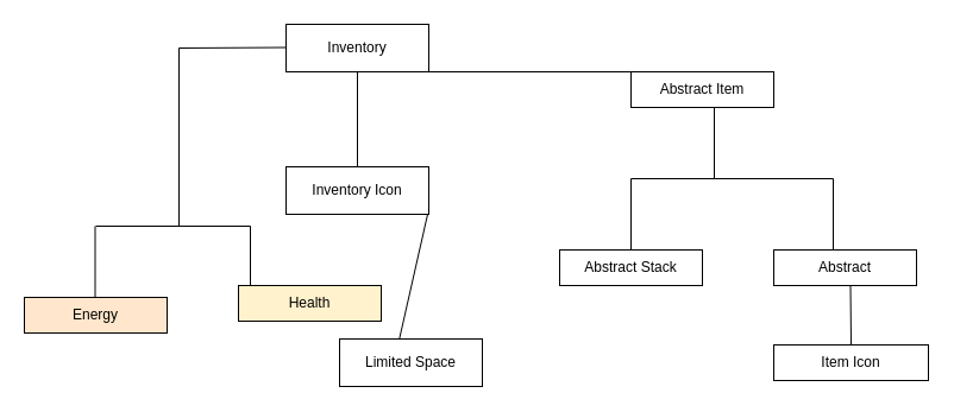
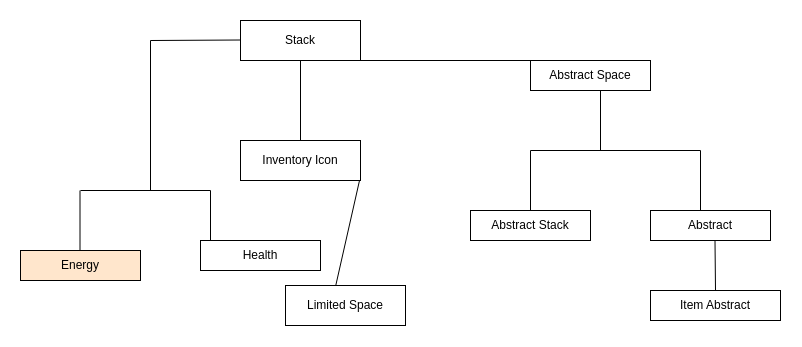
  <mxCell id="0" />
  <mxCell id="1" parent="0" />
- <mxCell id="2" value="Inventory" style="rounded=0;whiteSpace=wrap;html=1;" vertex="1" parent="1"><mxGeometry x="240" y="20" width="120" height="40" as="geometry" /></mxCell>
+ <mxCell id="2" value="Stack" style="rounded=0;whiteSpace=wrap;html=1;" vertex="1" parent="1"><mxGeometry x="240" y="20" width="120" height="40" as="geometry" /></mxCell>
  <mxCell id="3" value="Inventory Icon" style="rounded=0;whiteSpace=wrap;html=1;" vertex="1" parent="1"><mxGeometry x="240" y="140" width="120" height="40" as="geometry" /></mxCell>
- <mxCell id="4" value="Abstract Item" style="rounded=0;whiteSpace=wrap;html=1;" vertex="1" parent="1"><mxGeometry x="530" y="60" width="120" height="30" as="geometry" /></mxCell>
+ <mxCell id="4" value="Abstract Space" style="rounded=0;whiteSpace=wrap;html=1;" vertex="1" parent="1"><mxGeometry x="530" y="60" width="120" height="30" as="geometry" /></mxCell>
  <mxCell id="5" value="Abstract Stack" style="rounded=0;whiteSpace=wrap;html=1;" vertex="1" parent="1"><mxGeometry x="470" y="210" width="120" height="30" as="geometry" /></mxCell>
  <mxCell id="6" value="Abstract" style="rounded=0;whiteSpace=wrap;html=1;" vertex="1" parent="1"><mxGeometry x="650" y="210" width="120" height="30" as="geometry" /></mxCell>
  <mxCell id="7" value="" style="endArrow=none;html=1;rounded=0;entryX=0.5;entryY=1;entryDx=0;entryDy=0;" edge="1" parent="1" target="2"><mxGeometry width="50" height="50" relative="1" as="geometry"><mxPoint x="300" y="140" as="sourcePoint" /><mxPoint x="350" y="90" as="targetPoint" /></mxGeometry></mxCell>
  <mxCell id="8" value="" style="endArrow=none;html=1;rounded=0;entryX=0;entryY=0;entryDx=0;entryDy=0;" edge="1" parent="1" target="4"><mxGeometry width="50" height="50" relative="1" as="geometry"><mxPoint x="350" y="60" as="sourcePoint" /><mxPoint x="440" y="60" as="targetPoint" /></mxGeometry></mxCell>
  <mxCell id="9" value="" style="endArrow=none;html=1;rounded=0;" edge="1" parent="1"><mxGeometry width="50" height="50" relative="1" as="geometry"><mxPoint x="530" y="210" as="sourcePoint" /><mxPoint x="530" y="150" as="targetPoint" /></mxGeometry></mxCell>
  <mxCell id="10" value="" style="endArrow=none;html=1;rounded=0;" edge="1" parent="1"><mxGeometry width="50" height="50" relative="1" as="geometry"><mxPoint x="700" y="210" as="sourcePoint" /><mxPoint x="700" y="150" as="targetPoint" /></mxGeometry></mxCell>
  <mxCell id="11" value="" style="endArrow=none;html=1;rounded=0;" edge="1" parent="1"><mxGeometry width="50" height="50" relative="1" as="geometry"><mxPoint x="530" y="150" as="sourcePoint" /><mxPoint x="700" y="150" as="targetPoint" /></mxGeometry></mxCell>
  <mxCell id="12" value="" style="endArrow=none;html=1;rounded=0;" edge="1" parent="1"><mxGeometry width="50" height="50" relative="1" as="geometry"><mxPoint x="600" y="150" as="sourcePoint" /><mxPoint x="600" y="90" as="targetPoint" /></mxGeometry></mxCell>
  <mxCell id="13" value="Energy" style="rounded=0;whiteSpace=wrap;html=1;fillColor=#ffe6cc;" vertex="1" parent="1"><mxGeometry x="20" y="250" width="120" height="30" as="geometry" /></mxCell>
- <mxCell id="14" value="Health" style="rounded=0;whiteSpace=wrap;html=1;fillColor=#fff2cc;" vertex="1" parent="1"><mxGeometry x="200" y="240" width="120" height="30" as="geometry" /></mxCell>
+ <mxCell id="14" value="Health" style="rounded=0;whiteSpace=wrap;html=1;" vertex="1" parent="1"><mxGeometry x="200" y="240" width="120" height="30" as="geometry" /></mxCell>
  <mxCell id="15" value="" style="endArrow=none;html=1;rounded=0;" edge="1" parent="1"><mxGeometry width="50" height="50" relative="1" as="geometry"><mxPoint x="150" y="40" as="sourcePoint" /><mxPoint x="240" y="39.5" as="targetPoint" /></mxGeometry></mxCell>
  <mxCell id="16" value="" style="endArrow=none;html=1;rounded=0;" edge="1" parent="1"><mxGeometry width="50" height="50" relative="1" as="geometry"><mxPoint x="79.5" y="250" as="sourcePoint" /><mxPoint x="79.5" y="190" as="targetPoint" /></mxGeometry></mxCell>
  <mxCell id="17" value="" style="endArrow=none;html=1;rounded=0;" edge="1" parent="1"><mxGeometry width="50" height="50" relative="1" as="geometry"><mxPoint x="210" y="240" as="sourcePoint" /><mxPoint x="210" y="190" as="targetPoint" /></mxGeometry></mxCell>
  <mxCell id="18" value="" style="endArrow=none;html=1;rounded=0;" edge="1" parent="1"><mxGeometry width="50" height="50" relative="1" as="geometry"><mxPoint x="80" y="190" as="sourcePoint" /><mxPoint x="210" y="190" as="targetPoint" /></mxGeometry></mxCell>
  <mxCell id="19" value="" style="endArrow=none;html=1;rounded=0;" edge="1" parent="1"><mxGeometry width="50" height="50" relative="1" as="geometry"><mxPoint x="150" y="190" as="sourcePoint" /><mxPoint x="150" y="40" as="targetPoint" /></mxGeometry></mxCell>
- <mxCell id="20" value="Item Icon" style="rounded=0;whiteSpace=wrap;html=1;" vertex="1" parent="1"><mxGeometry x="650" y="290" width="130" height="30" as="geometry" /></mxCell>
+ <mxCell id="20" value="Item Abstract" style="rounded=0;whiteSpace=wrap;html=1;" vertex="1" parent="1"><mxGeometry x="650" y="290" width="130" height="30" as="geometry" /></mxCell>
  <mxCell id="21" value="" style="endArrow=none;html=1;rounded=0;" edge="1" parent="1"><mxGeometry width="50" height="50" relative="1" as="geometry"><mxPoint x="715" y="290" as="sourcePoint" /><mxPoint x="714.5" y="240" as="targetPoint" /></mxGeometry></mxCell>
  <mxCell id="22" value="" style="endArrow=none;html=1;rounded=0;exitX=0.417;exitY=0.025;exitDx=0;exitDy=0;exitPerimeter=0;" edge="1" parent="1" source="23"><mxGeometry width="50" height="50" relative="1" as="geometry"><mxPoint x="359" y="280" as="sourcePoint" /><mxPoint x="359" y="180" as="targetPoint" /></mxGeometry></mxCell>
  <mxCell id="23" value="Limited Space" style="rounded=0;whiteSpace=wrap;html=1;" vertex="1" parent="1"><mxGeometry x="285" y="285" width="120" height="40" as="geometry" /></mxCell>
